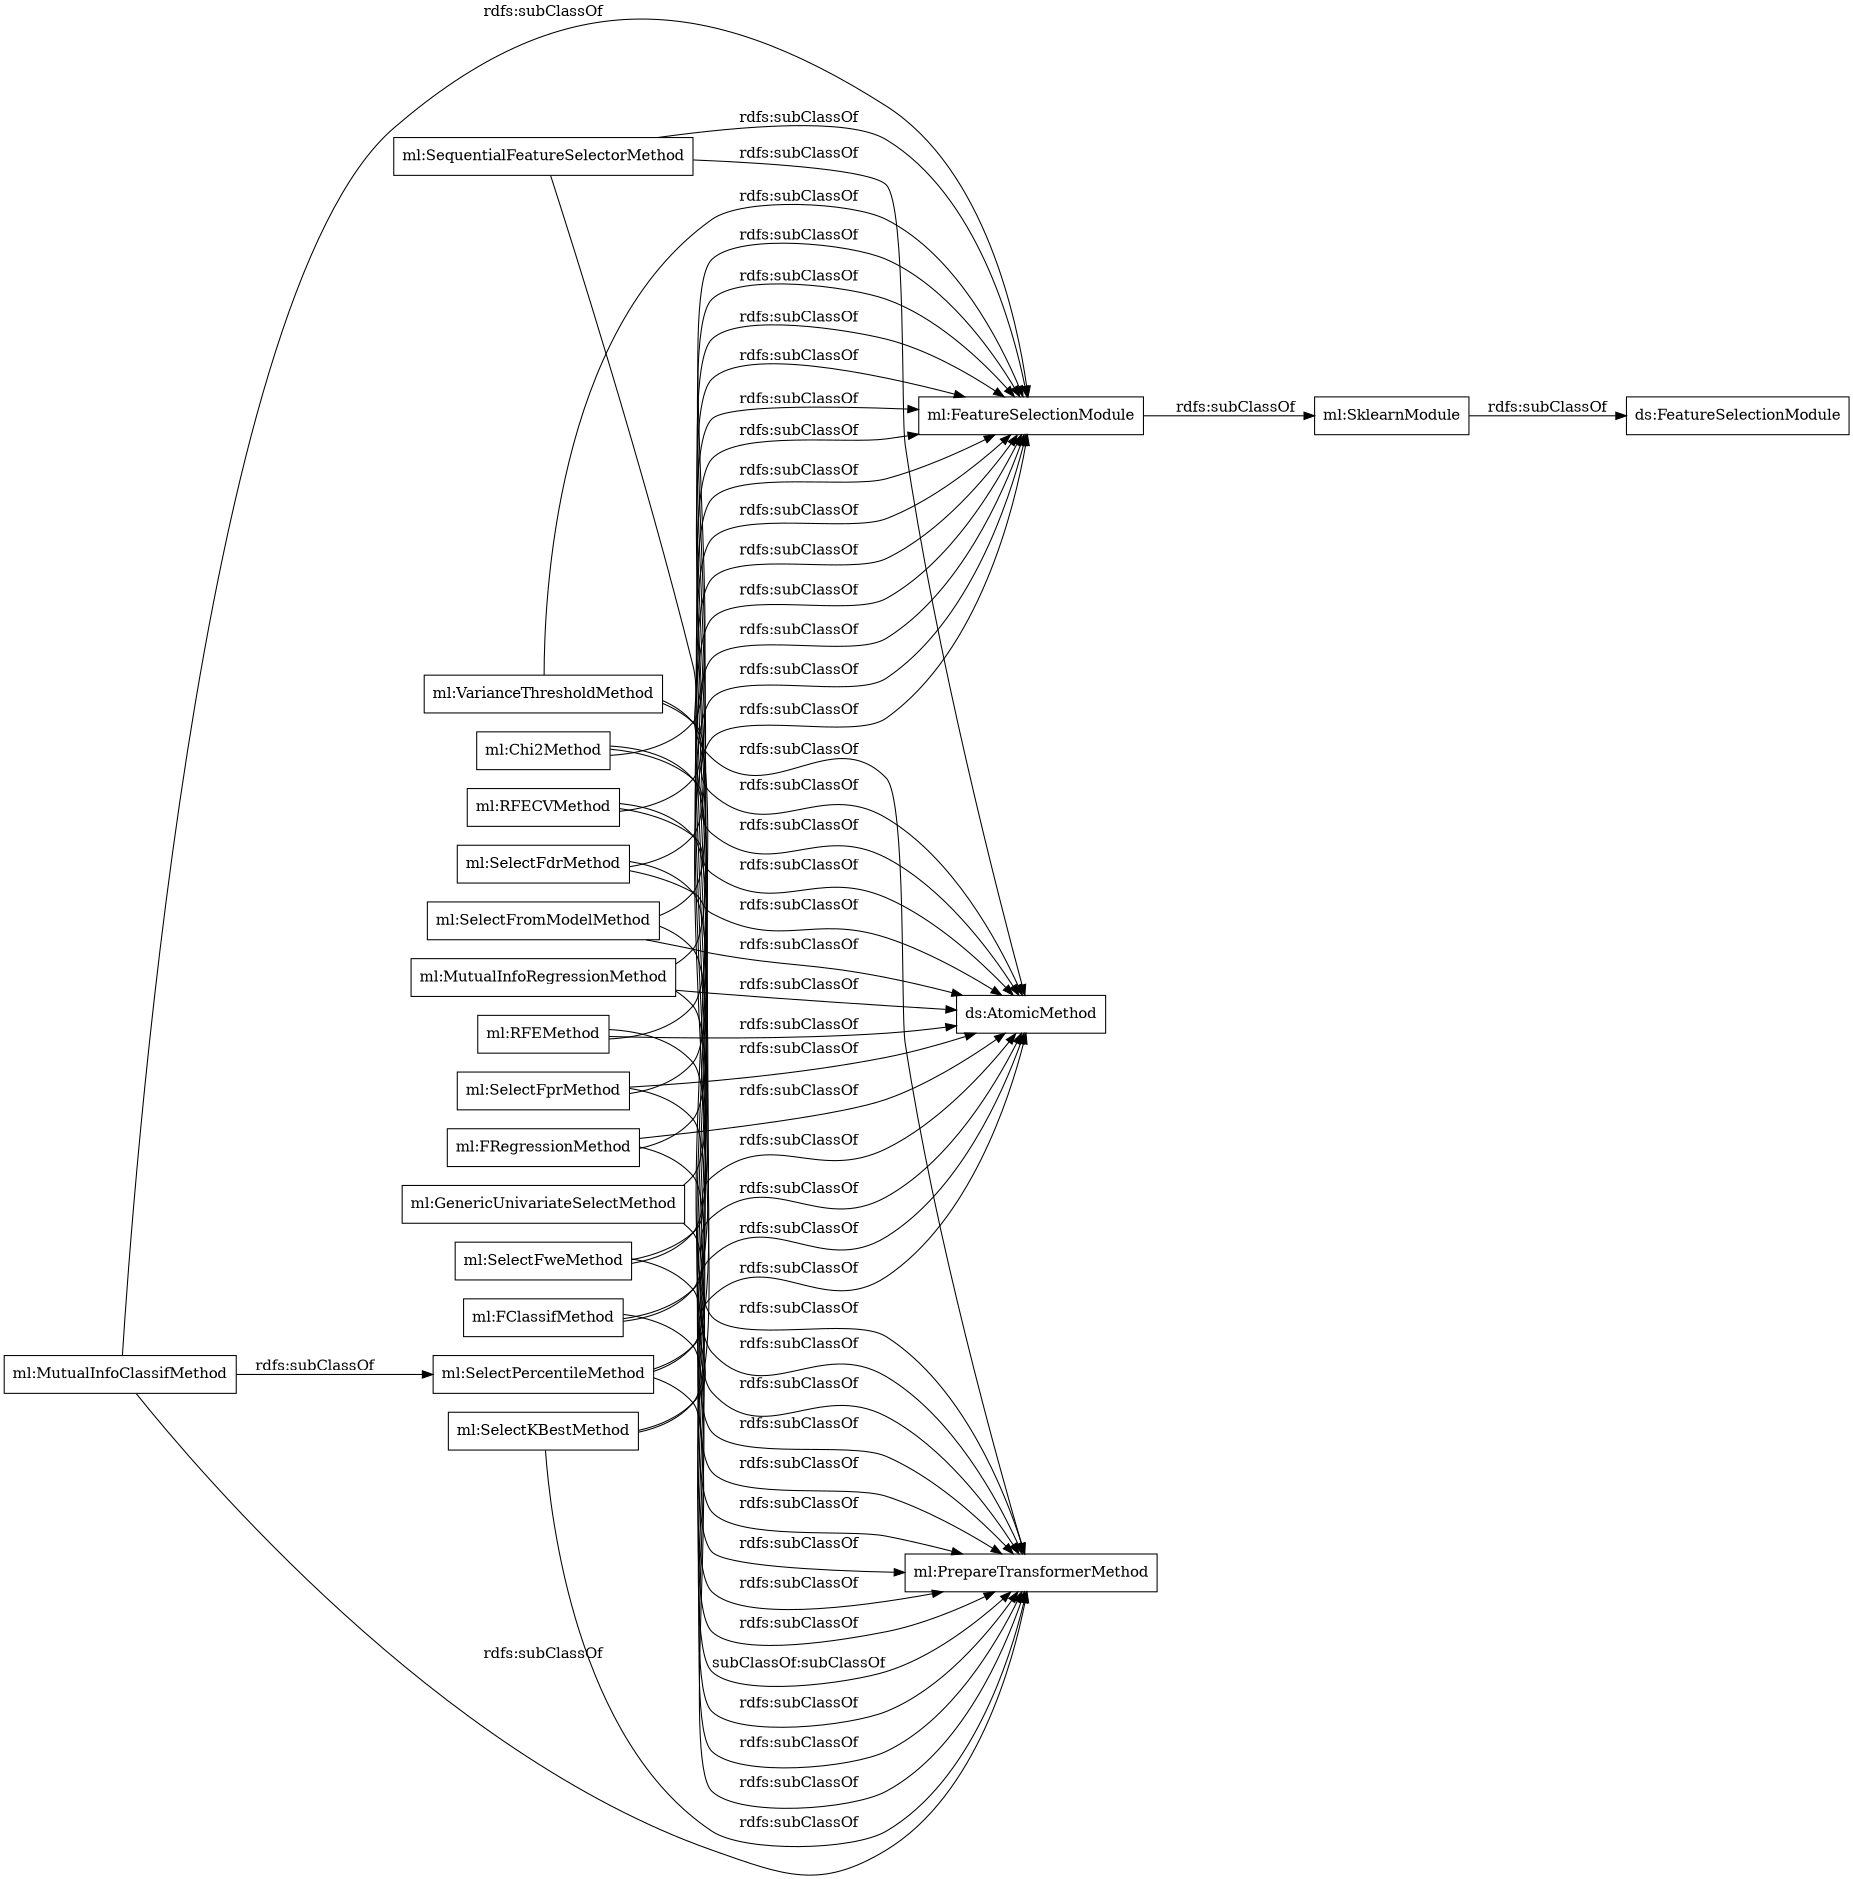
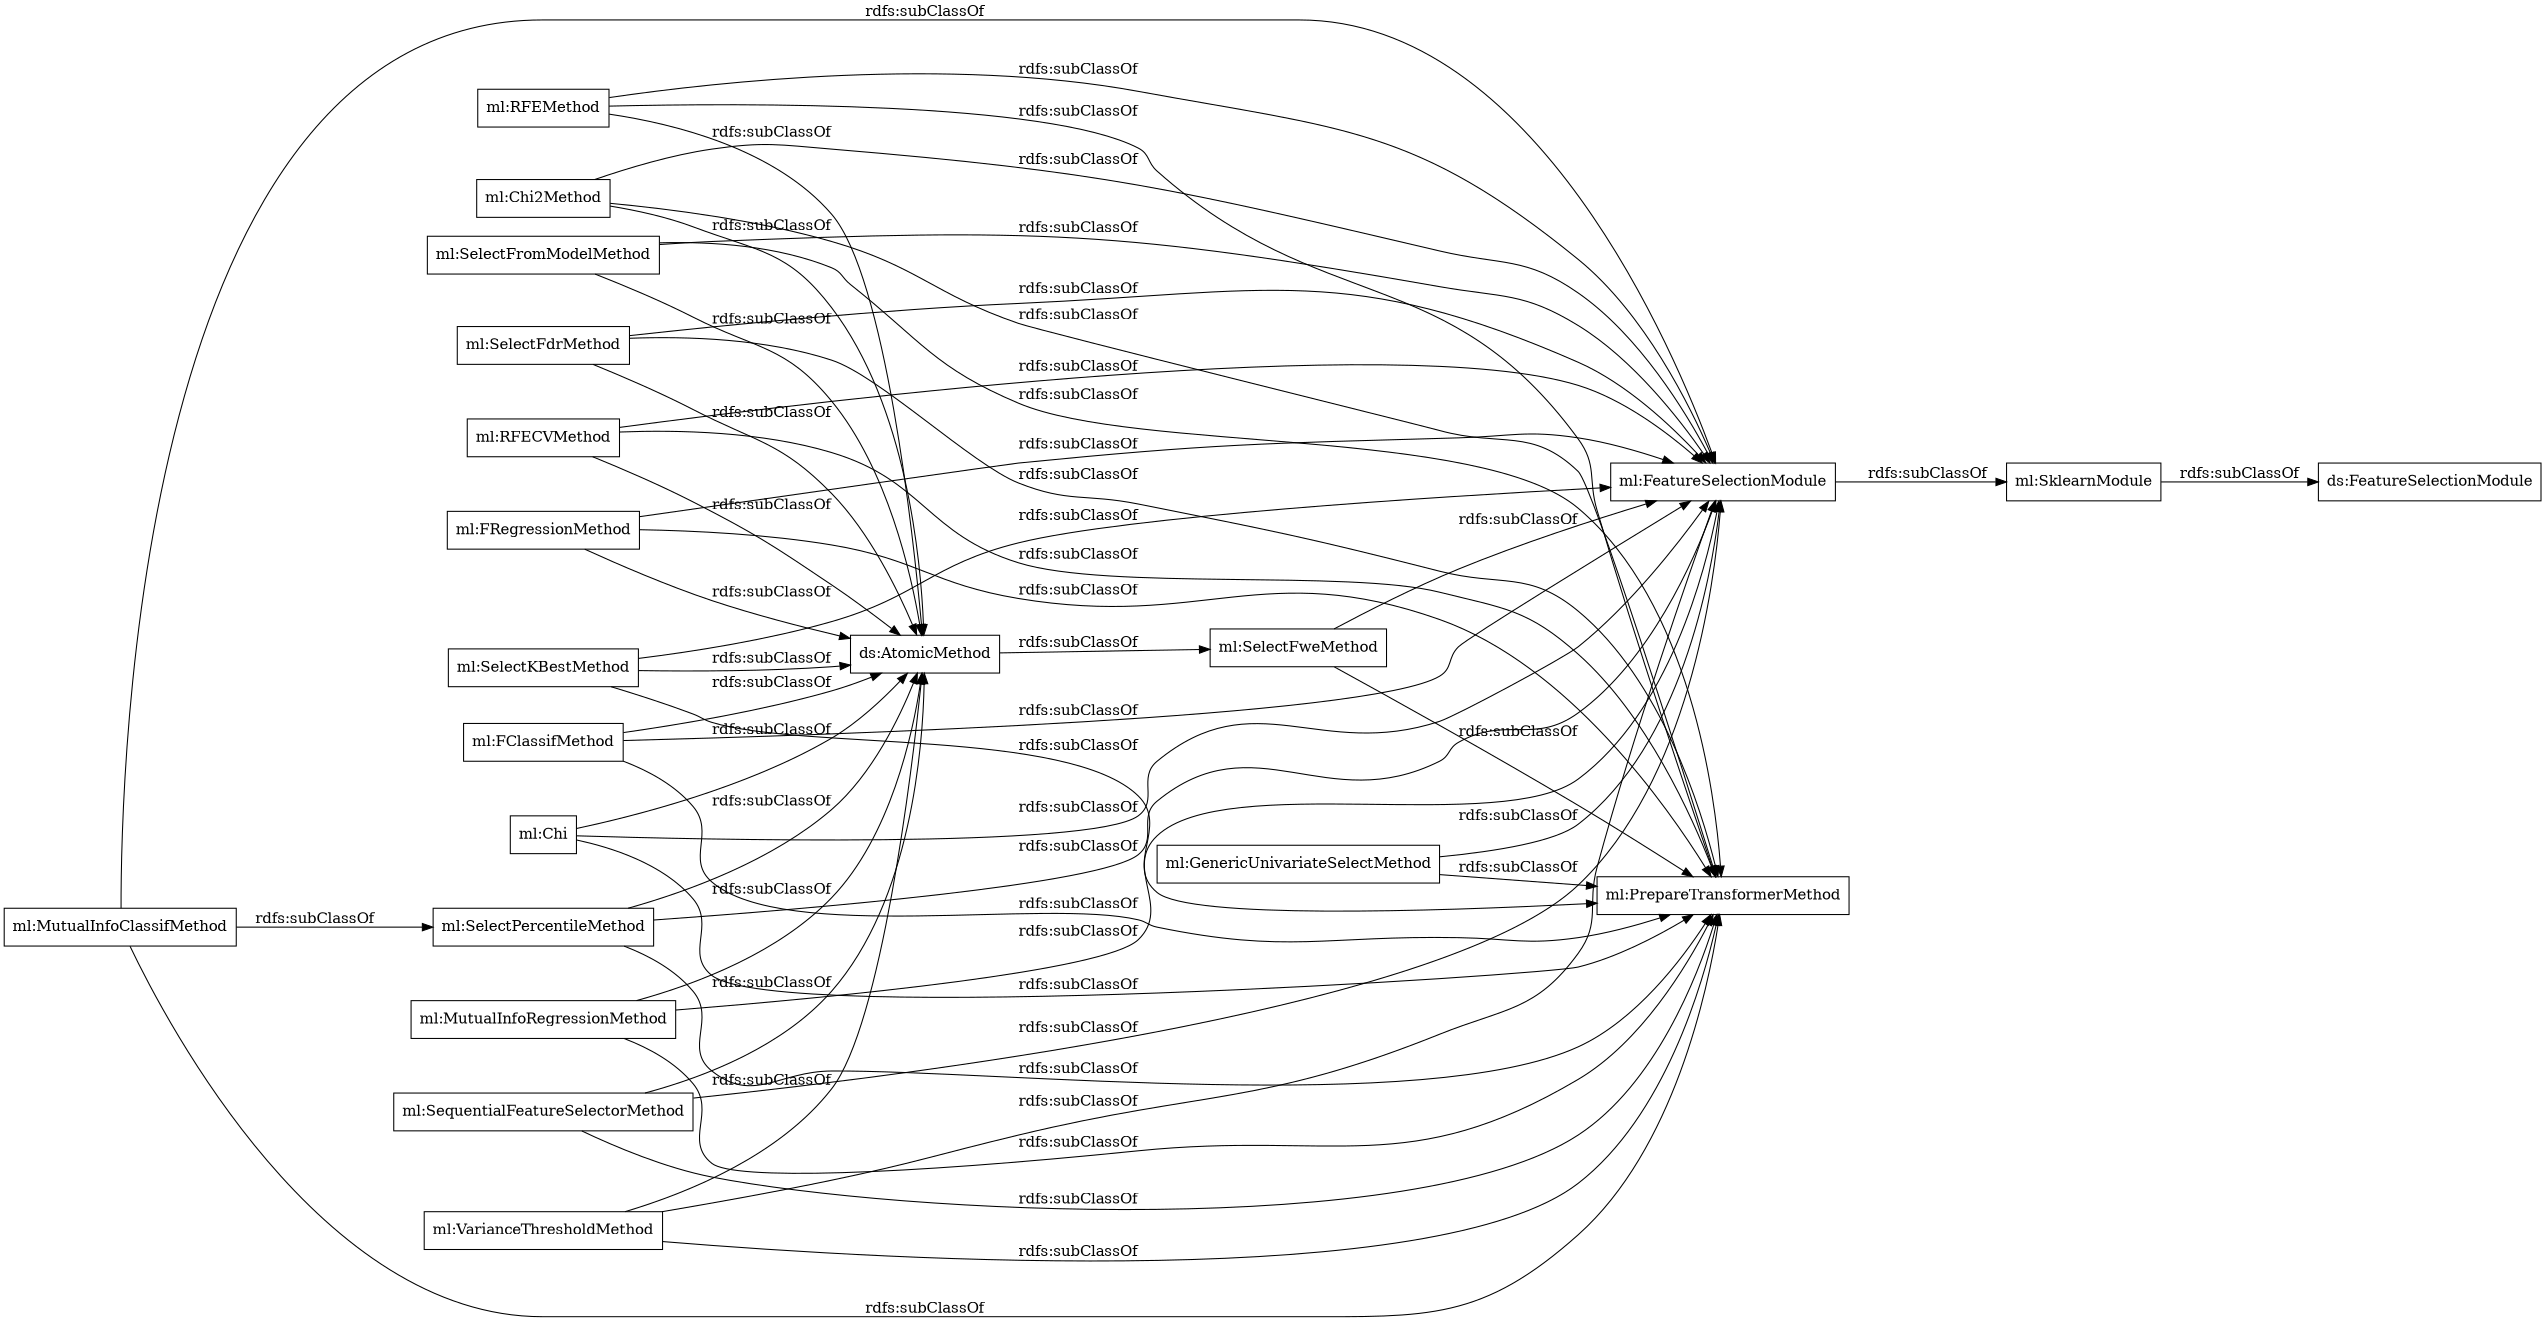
  digraph {
    rankdir=LR
    node [color=black shape=rectangle]
    "ml:RFEMethod"
    "ml:FeatureSelectionModule"
    "ml:PrepareTransformerMethod"
    "ds:AtomicMethod"
    "ml:SklearnModule"
    "ml:Chi2Method"
    "ml:SelectFromModelMethod"
    "ml:SelectPercentileMethod"
    "ml:GenericUnivariateSelectMethod"
    "ml:MutualInfoRegressionMethod"
    "ml:SelectFdrMethod"
    n12 [label="ds:FeatureSelectionModule"]
    "ml:SelectKBestMethod"
    "ml:FClassifMethod"
    "ml:SequentialFeatureSelectorMethod"
    "ml:SelectFweMethod"
    "ml:RFECVMethod"
    "ml:MutualInfoClassifMethod"
-   "ml:SelectFprMethod"
+   "ml:SelectFprMethod" [label="ml:Chi"]
    "ml:FRegressionMethod"
    "ml:VarianceThresholdMethod"
    "ml:RFEMethod" -> "ml:FeatureSelectionModule" [label="rdfs:subClassOf"]
    "ml:RFEMethod" -> "ml:PrepareTransformerMethod" [label="rdfs:subClassOf"]
    "ml:RFEMethod" -> "ds:AtomicMethod" [label="rdfs:subClassOf"]
    "ml:FeatureSelectionModule" -> "ml:SklearnModule" [label="rdfs:subClassOf"]
    "ml:SklearnModule" -> n12 [label="rdfs:subClassOf"]
    "ml:Chi2Method" -> "ml:FeatureSelectionModule" [label="rdfs:subClassOf"]
    "ml:Chi2Method" -> "ml:PrepareTransformerMethod" [label="rdfs:subClassOf"]
    "ml:Chi2Method" -> "ds:AtomicMethod" [label="rdfs:subClassOf"]
    "ml:SelectFromModelMethod" -> "ml:FeatureSelectionModule" [label="rdfs:subClassOf"]
    "ml:SelectFromModelMethod" -> "ml:PrepareTransformerMethod" [label="rdfs:subClassOf"]
    "ml:SelectFromModelMethod" -> "ds:AtomicMethod" [label="rdfs:subClassOf"]
    "ml:SelectPercentileMethod" -> "ml:FeatureSelectionModule" [label="rdfs:subClassOf"]
    "ml:SelectPercentileMethod" -> "ml:PrepareTransformerMethod" [label="rdfs:subClassOf"]
    "ml:SelectPercentileMethod" -> "ds:AtomicMethod" [label="rdfs:subClassOf"]
    "ml:GenericUnivariateSelectMethod" -> "ml:FeatureSelectionModule" [label="rdfs:subClassOf"]
-   "ml:GenericUnivariateSelectMethod" -> "ml:PrepareTransformerMethod" [label="subClassOf:subClassOf"]
+   "ml:GenericUnivariateSelectMethod" -> "ml:PrepareTransformerMethod" [label="rdfs:subClassOf"]
    "ml:MutualInfoRegressionMethod" -> "ml:FeatureSelectionModule" [label="rdfs:subClassOf"]
    "ml:MutualInfoRegressionMethod" -> "ml:PrepareTransformerMethod" [label="rdfs:subClassOf"]
    "ml:MutualInfoRegressionMethod" -> "ds:AtomicMethod" [label="rdfs:subClassOf"]
    "ml:SelectFdrMethod" -> "ml:FeatureSelectionModule" [label="rdfs:subClassOf"]
    "ml:SelectFdrMethod" -> "ml:PrepareTransformerMethod" [label="rdfs:subClassOf"]
    "ml:SelectFdrMethod" -> "ds:AtomicMethod" [label="rdfs:subClassOf"]
    "ml:SelectKBestMethod" -> "ml:FeatureSelectionModule" [label="rdfs:subClassOf"]
    "ml:SelectKBestMethod" -> "ml:PrepareTransformerMethod" [label="rdfs:subClassOf"]
    "ml:SelectKBestMethod" -> "ds:AtomicMethod" [label="rdfs:subClassOf"]
    "ml:FClassifMethod" -> "ml:FeatureSelectionModule" [label="rdfs:subClassOf"]
    "ml:FClassifMethod" -> "ml:PrepareTransformerMethod" [label="rdfs:subClassOf"]
    "ml:FClassifMethod" -> "ds:AtomicMethod" [label="rdfs:subClassOf"]
    "ml:SequentialFeatureSelectorMethod" -> "ml:FeatureSelectionModule" [label="rdfs:subClassOf"]
    "ml:SequentialFeatureSelectorMethod" -> "ml:PrepareTransformerMethod" [label="rdfs:subClassOf"]
    "ml:SequentialFeatureSelectorMethod" -> "ds:AtomicMethod" [label="rdfs:subClassOf"]
    "ml:SelectFweMethod" -> "ml:FeatureSelectionModule" [label="rdfs:subClassOf"]
    "ml:SelectFweMethod" -> "ml:PrepareTransformerMethod" [label="rdfs:subClassOf"]
-   "ml:SelectFweMethod" -> "ds:AtomicMethod" [label="rdfs:subClassOf"]
+   "ds:AtomicMethod" -> "ml:SelectFweMethod" [label="rdfs:subClassOf"]
    "ml:RFECVMethod" -> "ml:FeatureSelectionModule" [label="rdfs:subClassOf"]
    "ml:RFECVMethod" -> "ml:PrepareTransformerMethod" [label="rdfs:subClassOf"]
    "ml:RFECVMethod" -> "ds:AtomicMethod" [label="rdfs:subClassOf"]
    "ml:MutualInfoClassifMethod" -> "ml:FeatureSelectionModule" [label="rdfs:subClassOf"]
    "ml:MutualInfoClassifMethod" -> "ml:PrepareTransformerMethod" [label="rdfs:subClassOf"]
    "ml:MutualInfoClassifMethod" -> "ml:SelectPercentileMethod" [label="rdfs:subClassOf"]
    "ml:SelectFprMethod" -> "ml:FeatureSelectionModule" [label="rdfs:subClassOf"]
    "ml:SelectFprMethod" -> "ml:PrepareTransformerMethod" [label="rdfs:subClassOf"]
    "ml:SelectFprMethod" -> "ds:AtomicMethod" [label="rdfs:subClassOf"]
    "ml:FRegressionMethod" -> "ml:FeatureSelectionModule" [label="rdfs:subClassOf"]
    "ml:FRegressionMethod" -> "ml:PrepareTransformerMethod" [label="rdfs:subClassOf"]
    "ml:FRegressionMethod" -> "ds:AtomicMethod" [label="rdfs:subClassOf"]
    "ml:VarianceThresholdMethod" -> "ml:FeatureSelectionModule" [label="rdfs:subClassOf"]
    "ml:VarianceThresholdMethod" -> "ml:PrepareTransformerMethod" [label="rdfs:subClassOf"]
    "ml:VarianceThresholdMethod" -> "ds:AtomicMethod" [label="rdfs:subClassOf"]
  }
